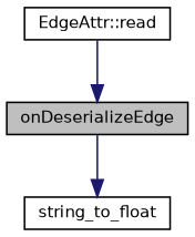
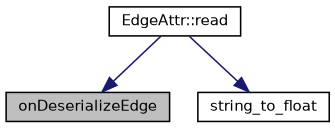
  digraph {
    rankdir=TB
    node [color=black fillcolor=white fontname=Helvetica fontsize=10 shape=record style=filled]
    edge [color=midnightblue fontname=Helvetica fontsize=10 labelfontname=Helvetica labelfontsize=10 style=solid]
    n1 [fillcolor=grey75 fontcolor=black height=0.2 label=onDeserializeEdge width=0.4]
    n2 [height=0.2 label="EdgeAttr::read" width=0.4]
    n3 [height=0.2 label=string_to_float width=0.4]
    n2 -> n1
-   n1 -> n3
+   n2 -> n3
  }
